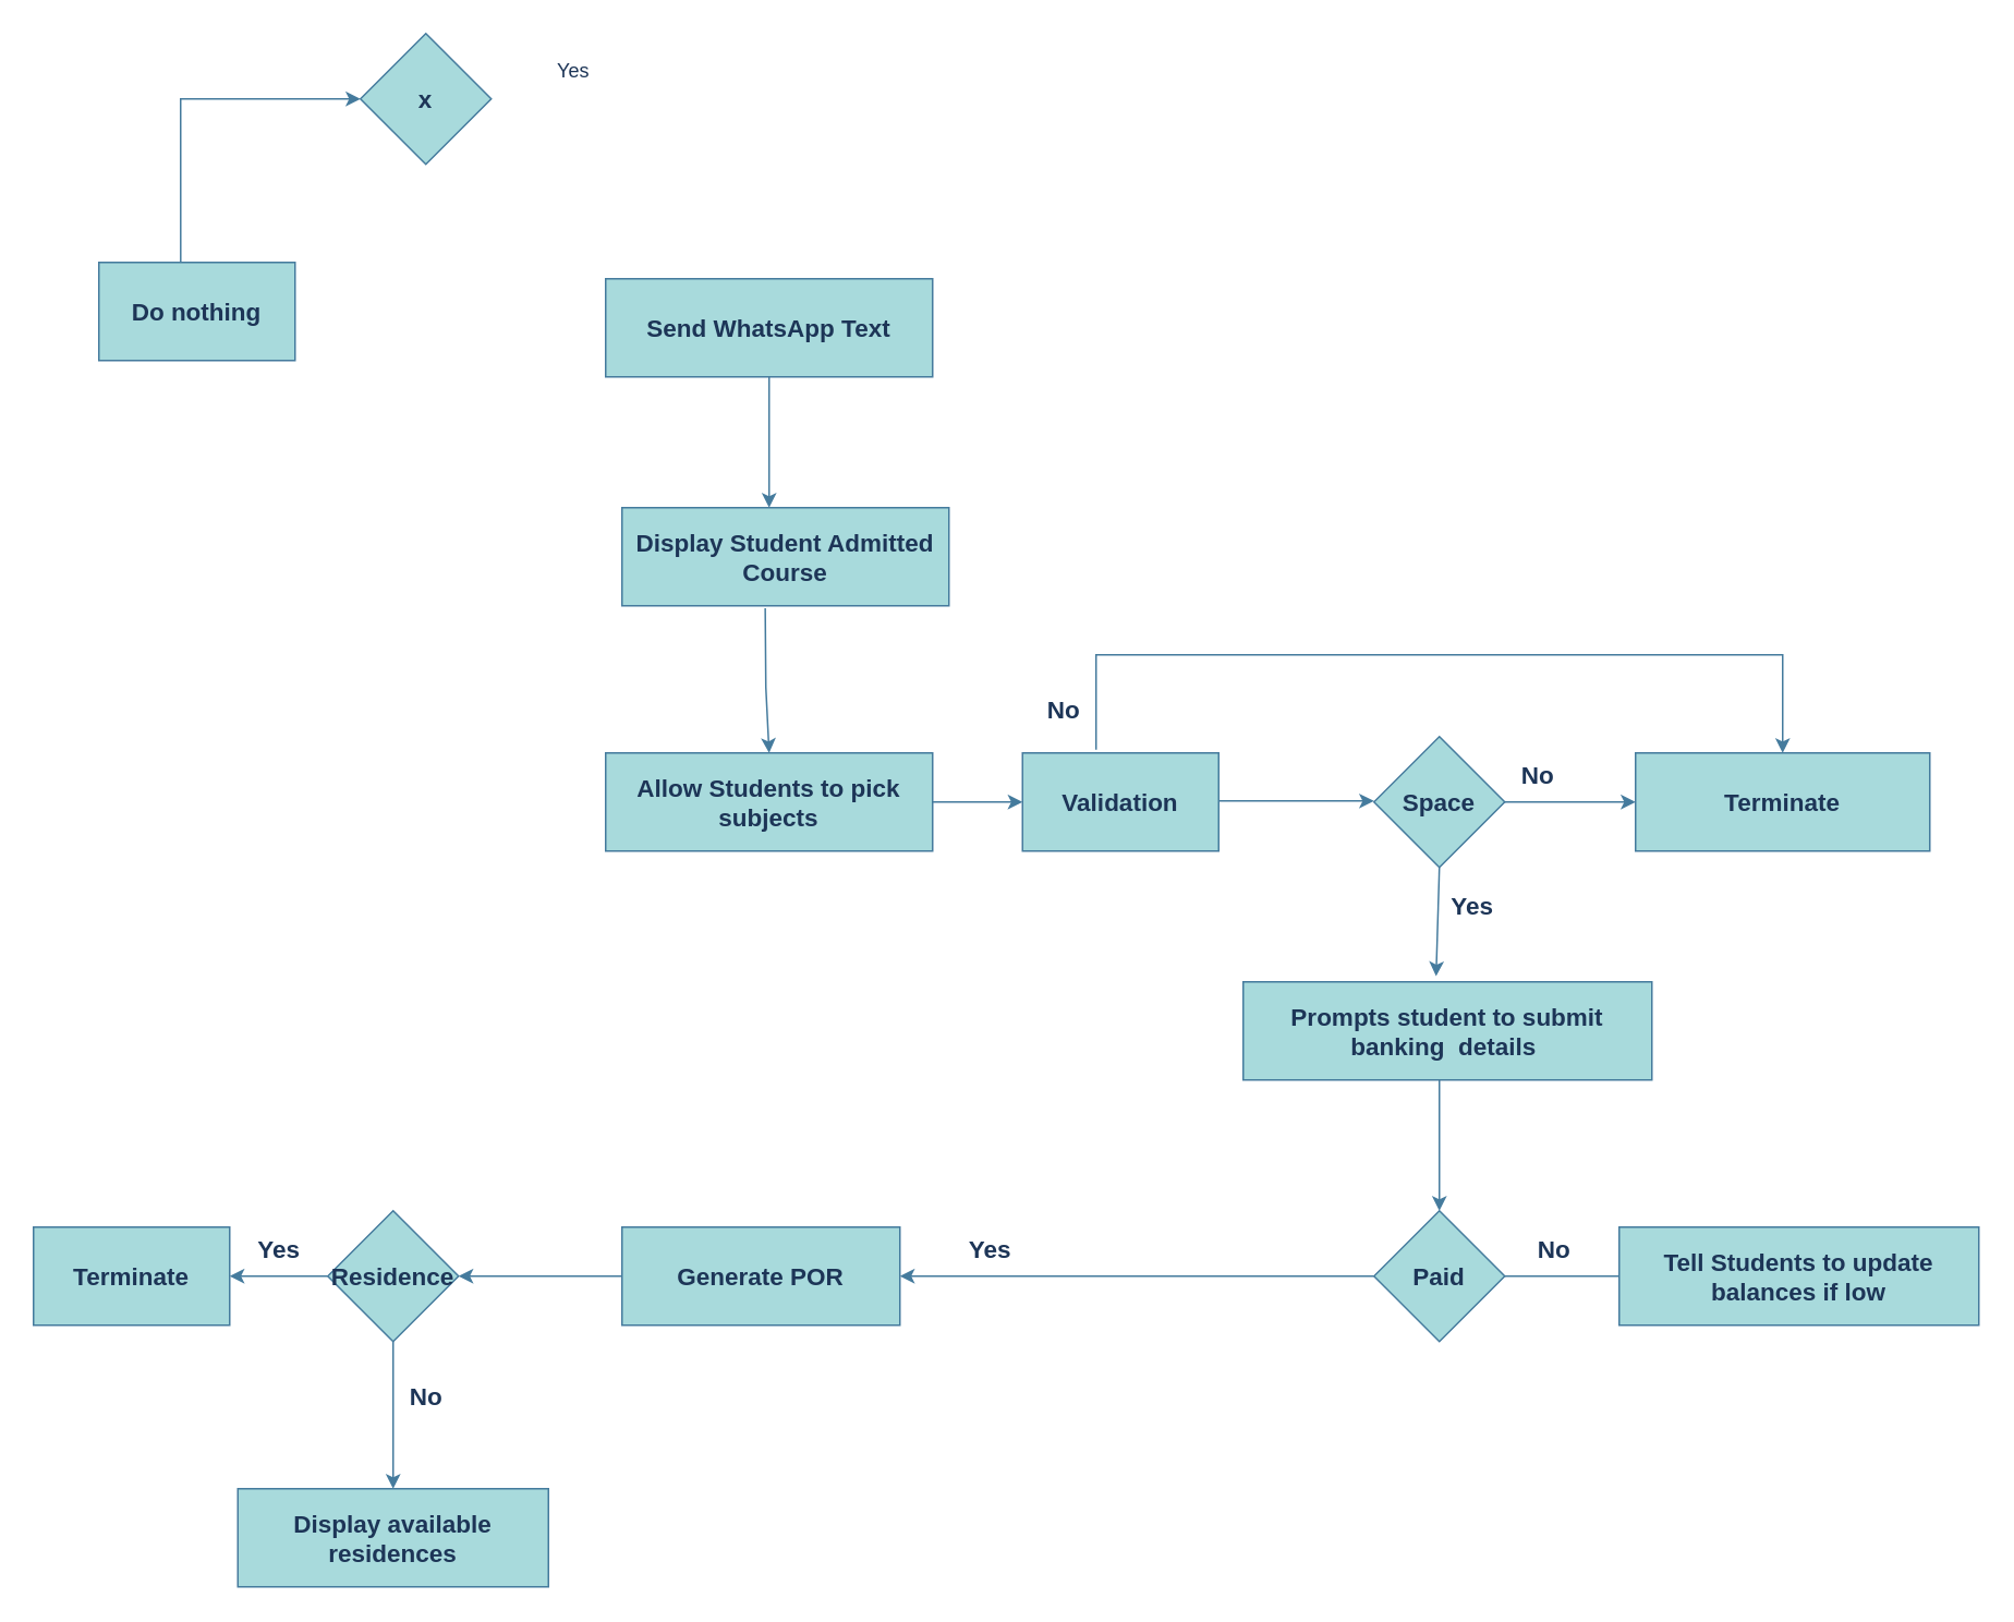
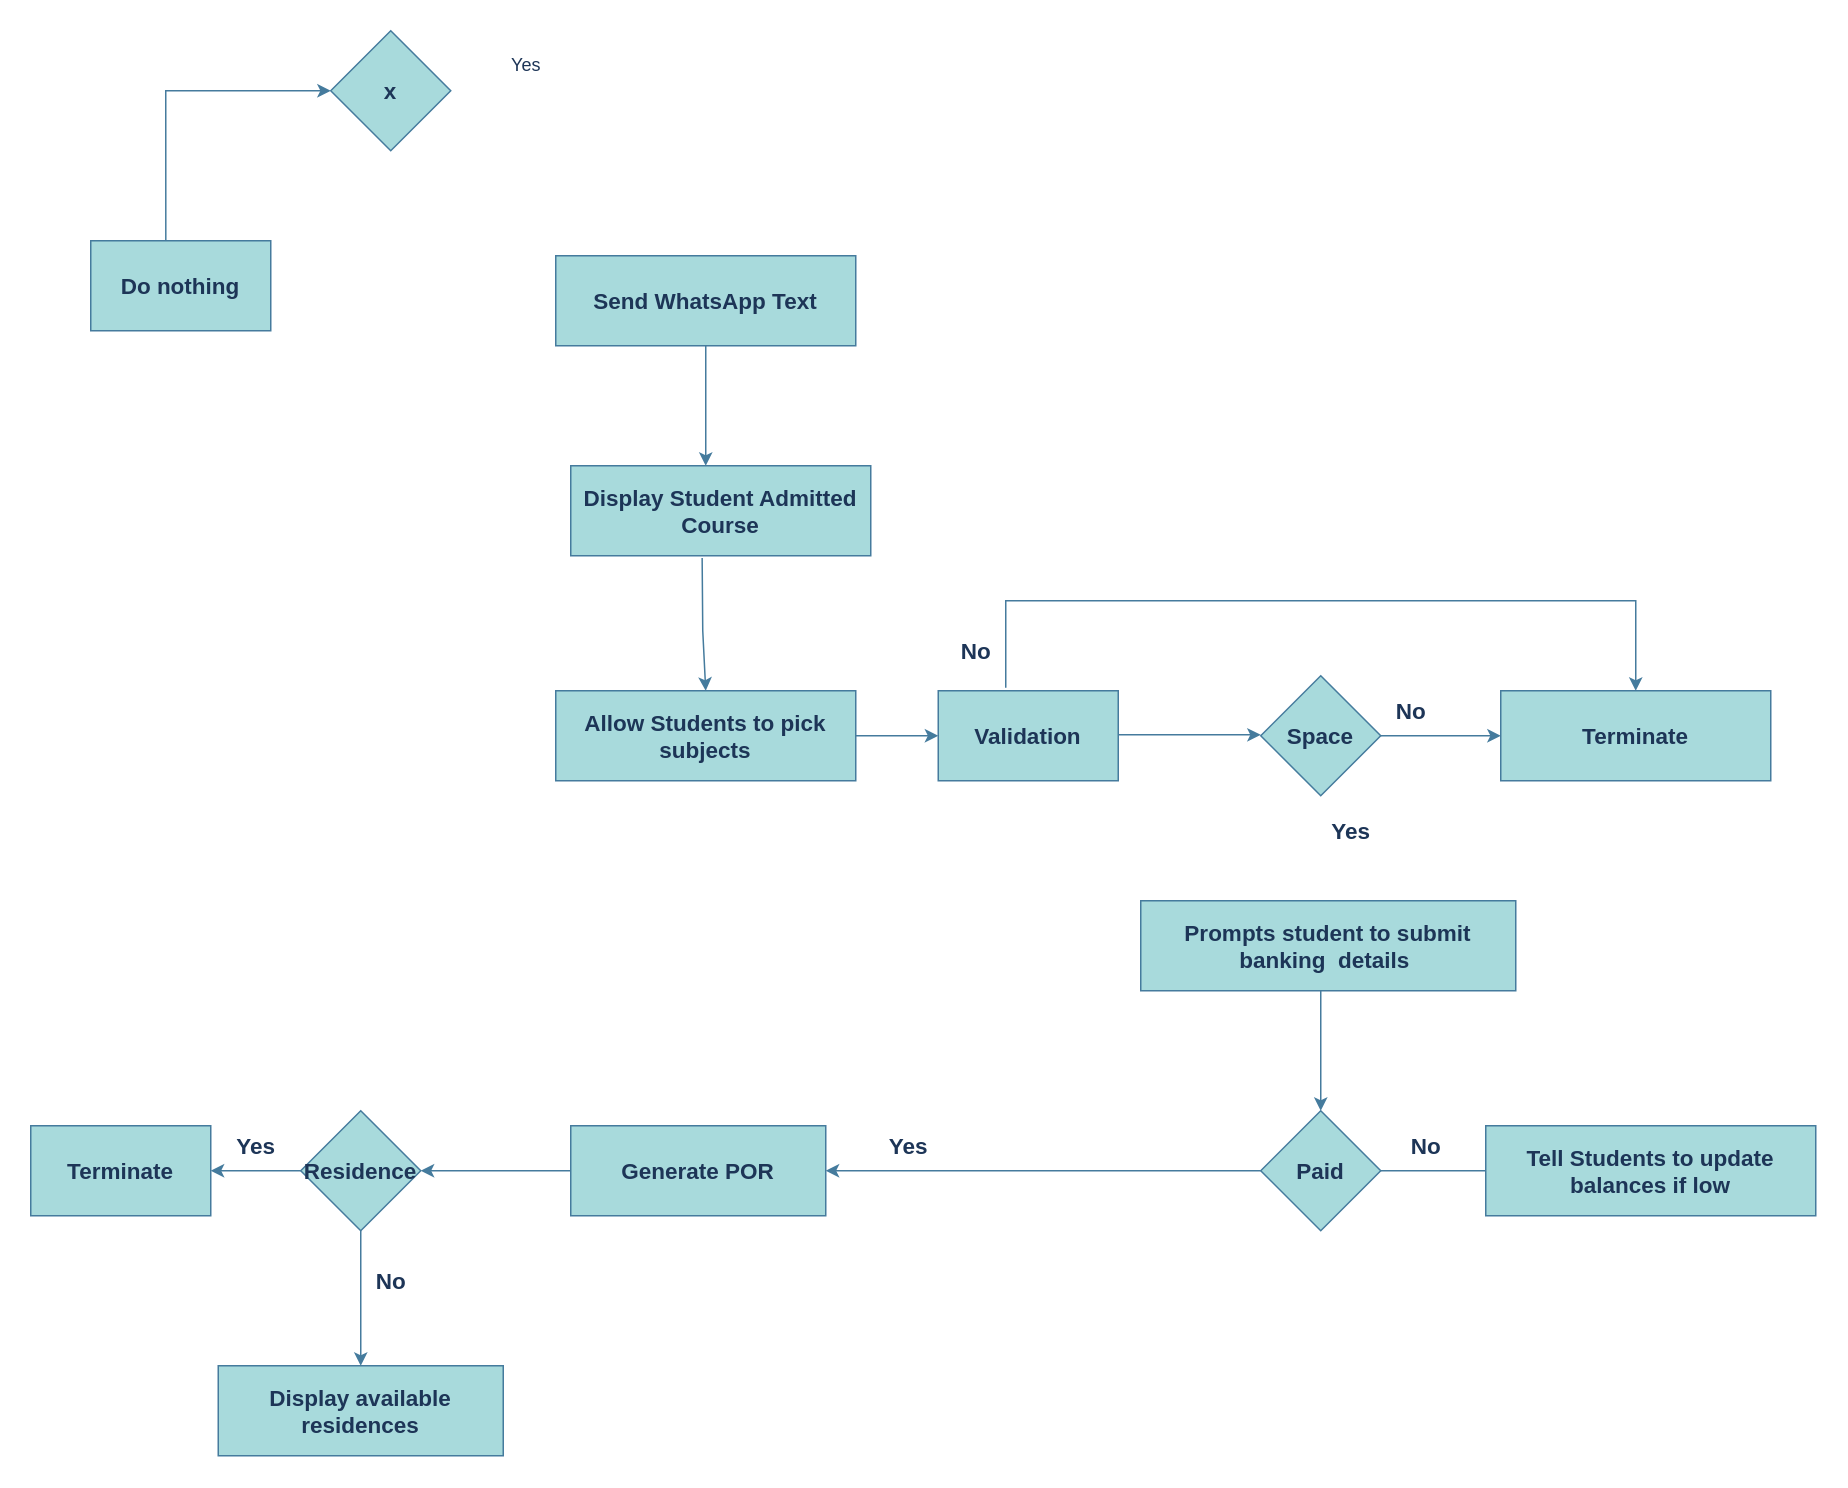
  <mxCell id="0" />
  <mxCell id="1" parent="0" />
  <mxCell id="2" value="&lt;font style=&quot;font-size: 15px;&quot;&gt;&lt;b style=&quot;&quot;&gt;Do nothing&lt;/b&gt;&lt;/font&gt;" style="rounded=0;whiteSpace=wrap;html=1;labelBackgroundColor=none;fillColor=#A8DADC;strokeColor=#457B9D;fontColor=#1D3557;" vertex="1" parent="1"><mxGeometry x="60" y="160" width="120" height="60" as="geometry" /></mxCell>
  <mxCell id="3" value="" style="endArrow=classic;html=1;rounded=0;exitX=0.417;exitY=0;exitDx=0;exitDy=0;exitPerimeter=0;labelBackgroundColor=none;strokeColor=#457B9D;fontColor=default;" edge="1" parent="1" source="2"><mxGeometry width="50" height="50" relative="1" as="geometry"><mxPoint x="560" y="440" as="sourcePoint" /><mxPoint x="220" y="60" as="targetPoint" /><Array as="points"><mxPoint x="110" y="60" /><mxPoint x="220" y="60" /></Array></mxGeometry></mxCell>
  <mxCell id="4" value="&lt;b&gt;&lt;font style=&quot;font-size: 15px;&quot;&gt;x&lt;/font&gt;&lt;/b&gt;" style="rhombus;whiteSpace=wrap;html=1;labelBackgroundColor=none;fillColor=#A8DADC;strokeColor=#457B9D;fontColor=#1D3557;rounded=0;" vertex="1" parent="1"><mxGeometry x="220" y="20" width="80" height="80" as="geometry" /></mxCell>
  <mxCell id="5" value="&lt;font style=&quot;font-size: 15px;&quot;&gt;&lt;b style=&quot;&quot;&gt;Send WhatsApp Text&lt;/b&gt;&lt;/font&gt;" style="rounded=0;whiteSpace=wrap;html=1;labelBackgroundColor=none;fillColor=#A8DADC;strokeColor=#457B9D;fontColor=#1D3557;" vertex="1" parent="1"><mxGeometry x="370" y="170" width="200" height="60" as="geometry" /></mxCell>
  <mxCell id="6" value="" style="endArrow=classic;html=1;rounded=0;labelBackgroundColor=none;strokeColor=#457B9D;fontColor=default;exitX=0.5;exitY=1;exitDx=0;exitDy=0;" edge="1" parent="1" source="5"><mxGeometry width="50" height="50" relative="1" as="geometry"><mxPoint x="470" y="240" as="sourcePoint" /><mxPoint x="470" y="310" as="targetPoint" /></mxGeometry></mxCell>
  <mxCell id="7" value="&lt;font style=&quot;font-size: 15px;&quot;&gt;&lt;b style=&quot;&quot;&gt;Display Student Admitted Course&lt;/b&gt;&lt;/font&gt;" style="rounded=0;whiteSpace=wrap;html=1;labelBackgroundColor=none;fillColor=#A8DADC;strokeColor=#457B9D;fontColor=#1D3557;" vertex="1" parent="1"><mxGeometry x="380" y="310" width="200" height="60" as="geometry" /></mxCell>
  <mxCell id="8" value="" style="endArrow=classic;html=1;rounded=0;exitX=0.438;exitY=1.026;exitDx=0;exitDy=0;exitPerimeter=0;labelBackgroundColor=none;strokeColor=#457B9D;fontColor=default;" edge="1" parent="1" source="7"><mxGeometry width="50" height="50" relative="1" as="geometry"><mxPoint x="560" y="380" as="sourcePoint" /><mxPoint x="470" y="460" as="targetPoint" /><Array as="points"><mxPoint x="468" y="420" /></Array></mxGeometry></mxCell>
  <mxCell id="9" value="&lt;font style=&quot;font-size: 15px;&quot;&gt;&lt;b style=&quot;&quot;&gt;Allow Students to pick subjects&lt;/b&gt;&lt;/font&gt;" style="rounded=0;whiteSpace=wrap;html=1;labelBackgroundColor=none;fillColor=#A8DADC;strokeColor=#457B9D;fontColor=#1D3557;" vertex="1" parent="1"><mxGeometry x="370" y="460" width="200" height="60" as="geometry" /></mxCell>
  <mxCell id="10" value="" style="endArrow=classic;html=1;rounded=0;exitX=1;exitY=0.5;exitDx=0;exitDy=0;labelBackgroundColor=none;strokeColor=#457B9D;fontColor=default;" edge="1" parent="1" source="9" target="29"><mxGeometry width="50" height="50" relative="1" as="geometry"><mxPoint x="560" y="380" as="sourcePoint" /><mxPoint x="640" y="490" as="targetPoint" /></mxGeometry></mxCell>
  <mxCell id="11" value="&lt;font style=&quot;font-size: 15px;&quot;&gt;&lt;b style=&quot;&quot;&gt;Terminate&lt;/b&gt;&lt;/font&gt;" style="rounded=0;whiteSpace=wrap;html=1;labelBackgroundColor=none;fillColor=#A8DADC;strokeColor=#457B9D;fontColor=#1D3557;" vertex="1" parent="1"><mxGeometry x="1000" y="460" width="180" height="60" as="geometry" /></mxCell>
  <mxCell id="12" value="&lt;font style=&quot;font-size: 15px;&quot;&gt;&lt;b style=&quot;&quot;&gt;Prompts student to submit banking&amp;nbsp; details&amp;nbsp;&lt;/b&gt;&lt;/font&gt;" style="rounded=0;whiteSpace=wrap;html=1;labelBackgroundColor=none;fillColor=#A8DADC;strokeColor=#457B9D;fontColor=#1D3557;" vertex="1" parent="1"><mxGeometry x="760" y="600" width="250" height="60" as="geometry" /></mxCell>
  <mxCell id="13" value="" style="endArrow=classic;html=1;rounded=0;entryX=0.5;entryY=0;entryDx=0;entryDy=0;labelBackgroundColor=none;strokeColor=#457B9D;fontColor=default;" edge="1" parent="1" target="15"><mxGeometry width="50" height="50" relative="1" as="geometry"><mxPoint x="880" y="660" as="sourcePoint" /><mxPoint x="880.72" y="739.58" as="targetPoint" /></mxGeometry></mxCell>
  <mxCell id="14" style="edgeStyle=orthogonalEdgeStyle;rounded=0;orthogonalLoop=1;jettySize=auto;html=1;entryX=0;entryY=0.5;entryDx=0;entryDy=0;labelBackgroundColor=none;strokeColor=#457B9D;fontColor=default;endArrow=none;" edge="1" parent="1" source="15" target="16"><mxGeometry relative="1" as="geometry" /></mxCell>
  <mxCell id="15" value="&lt;font style=&quot;font-size: 15px;&quot;&gt;&lt;b&gt;Paid&lt;/b&gt;&lt;/font&gt;" style="rhombus;whiteSpace=wrap;html=1;labelBackgroundColor=none;fillColor=#A8DADC;strokeColor=#457B9D;fontColor=#1D3557;rounded=0;" vertex="1" parent="1"><mxGeometry x="840" y="740" width="80" height="80" as="geometry" /></mxCell>
  <mxCell id="16" value="&lt;font style=&quot;font-size: 15px;&quot;&gt;&lt;b style=&quot;&quot;&gt;Tell Students to update balances if low&lt;/b&gt;&lt;/font&gt;" style="rounded=0;whiteSpace=wrap;html=1;labelBackgroundColor=none;fillColor=#A8DADC;strokeColor=#457B9D;fontColor=#1D3557;" vertex="1" parent="1"><mxGeometry x="990" y="750" width="220" height="60" as="geometry" /></mxCell>
  <mxCell id="17" value="" style="endArrow=classic;html=1;rounded=0;exitX=0;exitY=0.5;exitDx=0;exitDy=0;labelBackgroundColor=none;strokeColor=#457B9D;fontColor=default;" edge="1" parent="1" source="15"><mxGeometry width="50" height="50" relative="1" as="geometry"><mxPoint x="560" y="850" as="sourcePoint" /><mxPoint x="550" y="780" as="targetPoint" /></mxGeometry></mxCell>
  <mxCell id="18" value="&lt;font style=&quot;font-size: 15px;&quot;&gt;&lt;b style=&quot;&quot;&gt;Generate POR&lt;/b&gt;&lt;/font&gt;" style="rounded=0;whiteSpace=wrap;html=1;labelBackgroundColor=none;fillColor=#A8DADC;strokeColor=#457B9D;fontColor=#1D3557;" vertex="1" parent="1"><mxGeometry x="380" y="750" width="170" height="60" as="geometry" /></mxCell>
  <mxCell id="19" value="" style="endArrow=classic;html=1;rounded=0;exitX=0;exitY=0.5;exitDx=0;exitDy=0;labelBackgroundColor=none;strokeColor=#457B9D;fontColor=default;" edge="1" parent="1" source="18"><mxGeometry width="50" height="50" relative="1" as="geometry"><mxPoint x="560" y="850" as="sourcePoint" /><mxPoint x="280" y="780" as="targetPoint" /></mxGeometry></mxCell>
  <mxCell id="20" value="&lt;font style=&quot;font-size: 15px;&quot;&gt;&lt;b style=&quot;&quot;&gt;Residence&lt;/b&gt;&lt;/font&gt;" style="rhombus;whiteSpace=wrap;html=1;labelBackgroundColor=none;fillColor=#A8DADC;strokeColor=#457B9D;fontColor=#1D3557;rounded=0;" vertex="1" parent="1"><mxGeometry x="200" y="740" width="80" height="80" as="geometry" /></mxCell>
  <mxCell id="21" value="" style="endArrow=classic;html=1;rounded=0;exitX=0.5;exitY=1;exitDx=0;exitDy=0;labelBackgroundColor=none;strokeColor=#457B9D;fontColor=default;" edge="1" parent="1" source="20"><mxGeometry width="50" height="50" relative="1" as="geometry"><mxPoint x="560" y="850" as="sourcePoint" /><mxPoint x="240" y="910" as="targetPoint" /></mxGeometry></mxCell>
  <mxCell id="22" value="&lt;font style=&quot;font-size: 15px;&quot;&gt;&lt;b&gt;Display available residences&lt;/b&gt;&lt;/font&gt;" style="rounded=0;whiteSpace=wrap;html=1;labelBackgroundColor=none;fillColor=#A8DADC;strokeColor=#457B9D;fontColor=#1D3557;" vertex="1" parent="1"><mxGeometry x="145" y="910" width="190" height="60" as="geometry" /></mxCell>
  <mxCell id="23" value="" style="endArrow=classic;html=1;rounded=0;exitX=0;exitY=0.5;exitDx=0;exitDy=0;labelBackgroundColor=none;strokeColor=#457B9D;fontColor=default;" edge="1" parent="1" source="20"><mxGeometry width="50" height="50" relative="1" as="geometry"><mxPoint x="560" y="850" as="sourcePoint" /><mxPoint x="140" y="780" as="targetPoint" /></mxGeometry></mxCell>
  <mxCell id="24" value="&lt;font style=&quot;font-size: 15px;&quot;&gt;&lt;b style=&quot;&quot;&gt;Terminate&lt;/b&gt;&lt;/font&gt;" style="rounded=0;whiteSpace=wrap;html=1;labelBackgroundColor=none;fillColor=#A8DADC;strokeColor=#457B9D;fontColor=#1D3557;" vertex="1" parent="1"><mxGeometry x="20" y="750" width="120" height="60" as="geometry" /></mxCell>
  <mxCell id="25" value="&lt;font&gt;&lt;span&gt;Yes&lt;/span&gt;&lt;/font&gt;" style="text;html=1;align=center;verticalAlign=middle;resizable=0;points=[];autosize=1;strokeColor=none;fillColor=none;labelBackgroundColor=none;fontColor=#1D3557;rounded=0;fontSize=15;fontStyle=1" vertex="1" parent="1"><mxGeometry x="580" y="748" width="50" height="30" as="geometry" /></mxCell>
  <mxCell id="26" value="&lt;font&gt;&lt;span&gt;No&lt;/span&gt;&lt;/font&gt;" style="text;html=1;align=center;verticalAlign=middle;resizable=0;points=[];autosize=1;strokeColor=none;fillColor=none;labelBackgroundColor=none;fontColor=#1D3557;rounded=0;fontSize=15;fontStyle=1" vertex="1" parent="1"><mxGeometry x="240" y="838" width="40" height="30" as="geometry" /></mxCell>
  <mxCell id="27" value="&lt;font style=&quot;font-size: 15px;&quot;&gt;&lt;b style=&quot;&quot;&gt;Yes&lt;/b&gt;&lt;/font&gt;" style="text;html=1;align=center;verticalAlign=middle;resizable=0;points=[];autosize=1;strokeColor=none;fillColor=none;labelBackgroundColor=none;fontColor=#1D3557;rounded=0;" vertex="1" parent="1"><mxGeometry x="145" y="748" width="50" height="30" as="geometry" /></mxCell>
  <mxCell id="28" value="Yes" style="text;html=1;align=center;verticalAlign=middle;resizable=0;points=[];autosize=1;strokeColor=none;fillColor=none;labelBackgroundColor=none;fontColor=#1D3557;rounded=0;" vertex="1" parent="1"><mxGeometry x="330" y="28" width="40" height="30" as="geometry" /></mxCell>
  <mxCell id="29" value="&lt;font style=&quot;font-size: 15px;&quot;&gt;&lt;b style=&quot;&quot;&gt;Validation&lt;/b&gt;&lt;/font&gt;" style="rounded=0;whiteSpace=wrap;html=1;labelBackgroundColor=none;fillColor=#A8DADC;strokeColor=#457B9D;fontColor=#1D3557;" vertex="1" parent="1"><mxGeometry x="625" y="460" width="120" height="60" as="geometry" /></mxCell>
  <mxCell id="30" value="" style="endArrow=classic;html=1;rounded=0;labelBackgroundColor=none;strokeColor=#457B9D;fontColor=default;" edge="1" parent="1"><mxGeometry width="50" height="50" relative="1" as="geometry"><mxPoint x="745" y="489.41" as="sourcePoint" /><mxPoint x="840" y="489.41" as="targetPoint" /></mxGeometry></mxCell>
  <mxCell id="31" value="&lt;font style=&quot;font-size: 15px;&quot;&gt;&lt;b style=&quot;&quot;&gt;Space&lt;/b&gt;&lt;/font&gt;" style="rhombus;whiteSpace=wrap;html=1;labelBackgroundColor=none;fillColor=#A8DADC;strokeColor=#457B9D;fontColor=#1D3557;rounded=0;" vertex="1" parent="1"><mxGeometry x="840" y="450" width="80" height="80" as="geometry" /></mxCell>
  <mxCell id="32" value="" style="endArrow=classic;html=1;rounded=0;labelBackgroundColor=none;strokeColor=#457B9D;fontColor=default;" edge="1" parent="1"><mxGeometry width="50" height="50" relative="1" as="geometry"><mxPoint x="920" y="490" as="sourcePoint" /><mxPoint x="1000" y="490" as="targetPoint" /></mxGeometry></mxCell>
- <mxCell id="33" value="" style="endArrow=classic;html=1;rounded=0;exitX=0.5;exitY=1;exitDx=0;exitDy=0;entryX=0.472;entryY=-0.058;entryDx=0;entryDy=0;entryPerimeter=0;labelBackgroundColor=none;strokeColor=#457B9D;fontColor=default;" edge="1" parent="1" source="31" target="12"><mxGeometry width="50" height="50" relative="1" as="geometry"><mxPoint x="570" y="650" as="sourcePoint" /><mxPoint x="620" y="600" as="targetPoint" /></mxGeometry></mxCell>
  <mxCell id="34" value="&lt;font style=&quot;font-size: 15px;&quot;&gt;&lt;b&gt;No&lt;/b&gt;&lt;/font&gt;" style="text;html=1;align=center;verticalAlign=middle;resizable=0;points=[];autosize=1;strokeColor=none;fillColor=none;labelBackgroundColor=none;fontColor=#1D3557;rounded=0;" vertex="1" parent="1"><mxGeometry x="920" y="458" width="40" height="30" as="geometry" /></mxCell>
  <mxCell id="35" value="&lt;font style=&quot;font-size: 15px;&quot;&gt;&lt;b&gt;Yes&lt;/b&gt;&lt;/font&gt;" style="text;html=1;align=center;verticalAlign=middle;resizable=0;points=[];autosize=1;strokeColor=none;fillColor=none;labelBackgroundColor=none;fontColor=#1D3557;rounded=0;" vertex="1" parent="1"><mxGeometry x="875" y="538" width="50" height="30" as="geometry" /></mxCell>
  <mxCell id="36" value="" style="endArrow=classic;html=1;rounded=0;entryX=0.5;entryY=0;entryDx=0;entryDy=0;labelBackgroundColor=none;strokeColor=#457B9D;fontColor=default;" edge="1" parent="1" target="11"><mxGeometry width="50" height="50" relative="1" as="geometry"><mxPoint x="670" y="458" as="sourcePoint" /><mxPoint x="1130" y="400" as="targetPoint" /><Array as="points"><mxPoint x="670" y="400" /><mxPoint x="1090" y="400" /></Array></mxGeometry></mxCell>
  <mxCell id="37" value="&lt;font style=&quot;font-size: 15px;&quot;&gt;&lt;b style=&quot;&quot;&gt;No&lt;/b&gt;&lt;/font&gt;" style="text;html=1;align=center;verticalAlign=middle;resizable=0;points=[];autosize=1;strokeColor=none;fillColor=none;labelBackgroundColor=none;fontColor=#1D3557;rounded=0;" vertex="1" parent="1"><mxGeometry x="630" y="418" width="40" height="30" as="geometry" /></mxCell>
  <mxCell id="38" value="&lt;b&gt;&lt;font style=&quot;font-size: 15px;&quot;&gt;No&lt;/font&gt;&lt;/b&gt;" style="text;html=1;align=center;verticalAlign=middle;resizable=0;points=[];autosize=1;strokeColor=none;fillColor=none;fontColor=#1D3557;labelBackgroundColor=none;" vertex="1" parent="1"><mxGeometry x="930" y="748" width="40" height="30" as="geometry" /></mxCell>
